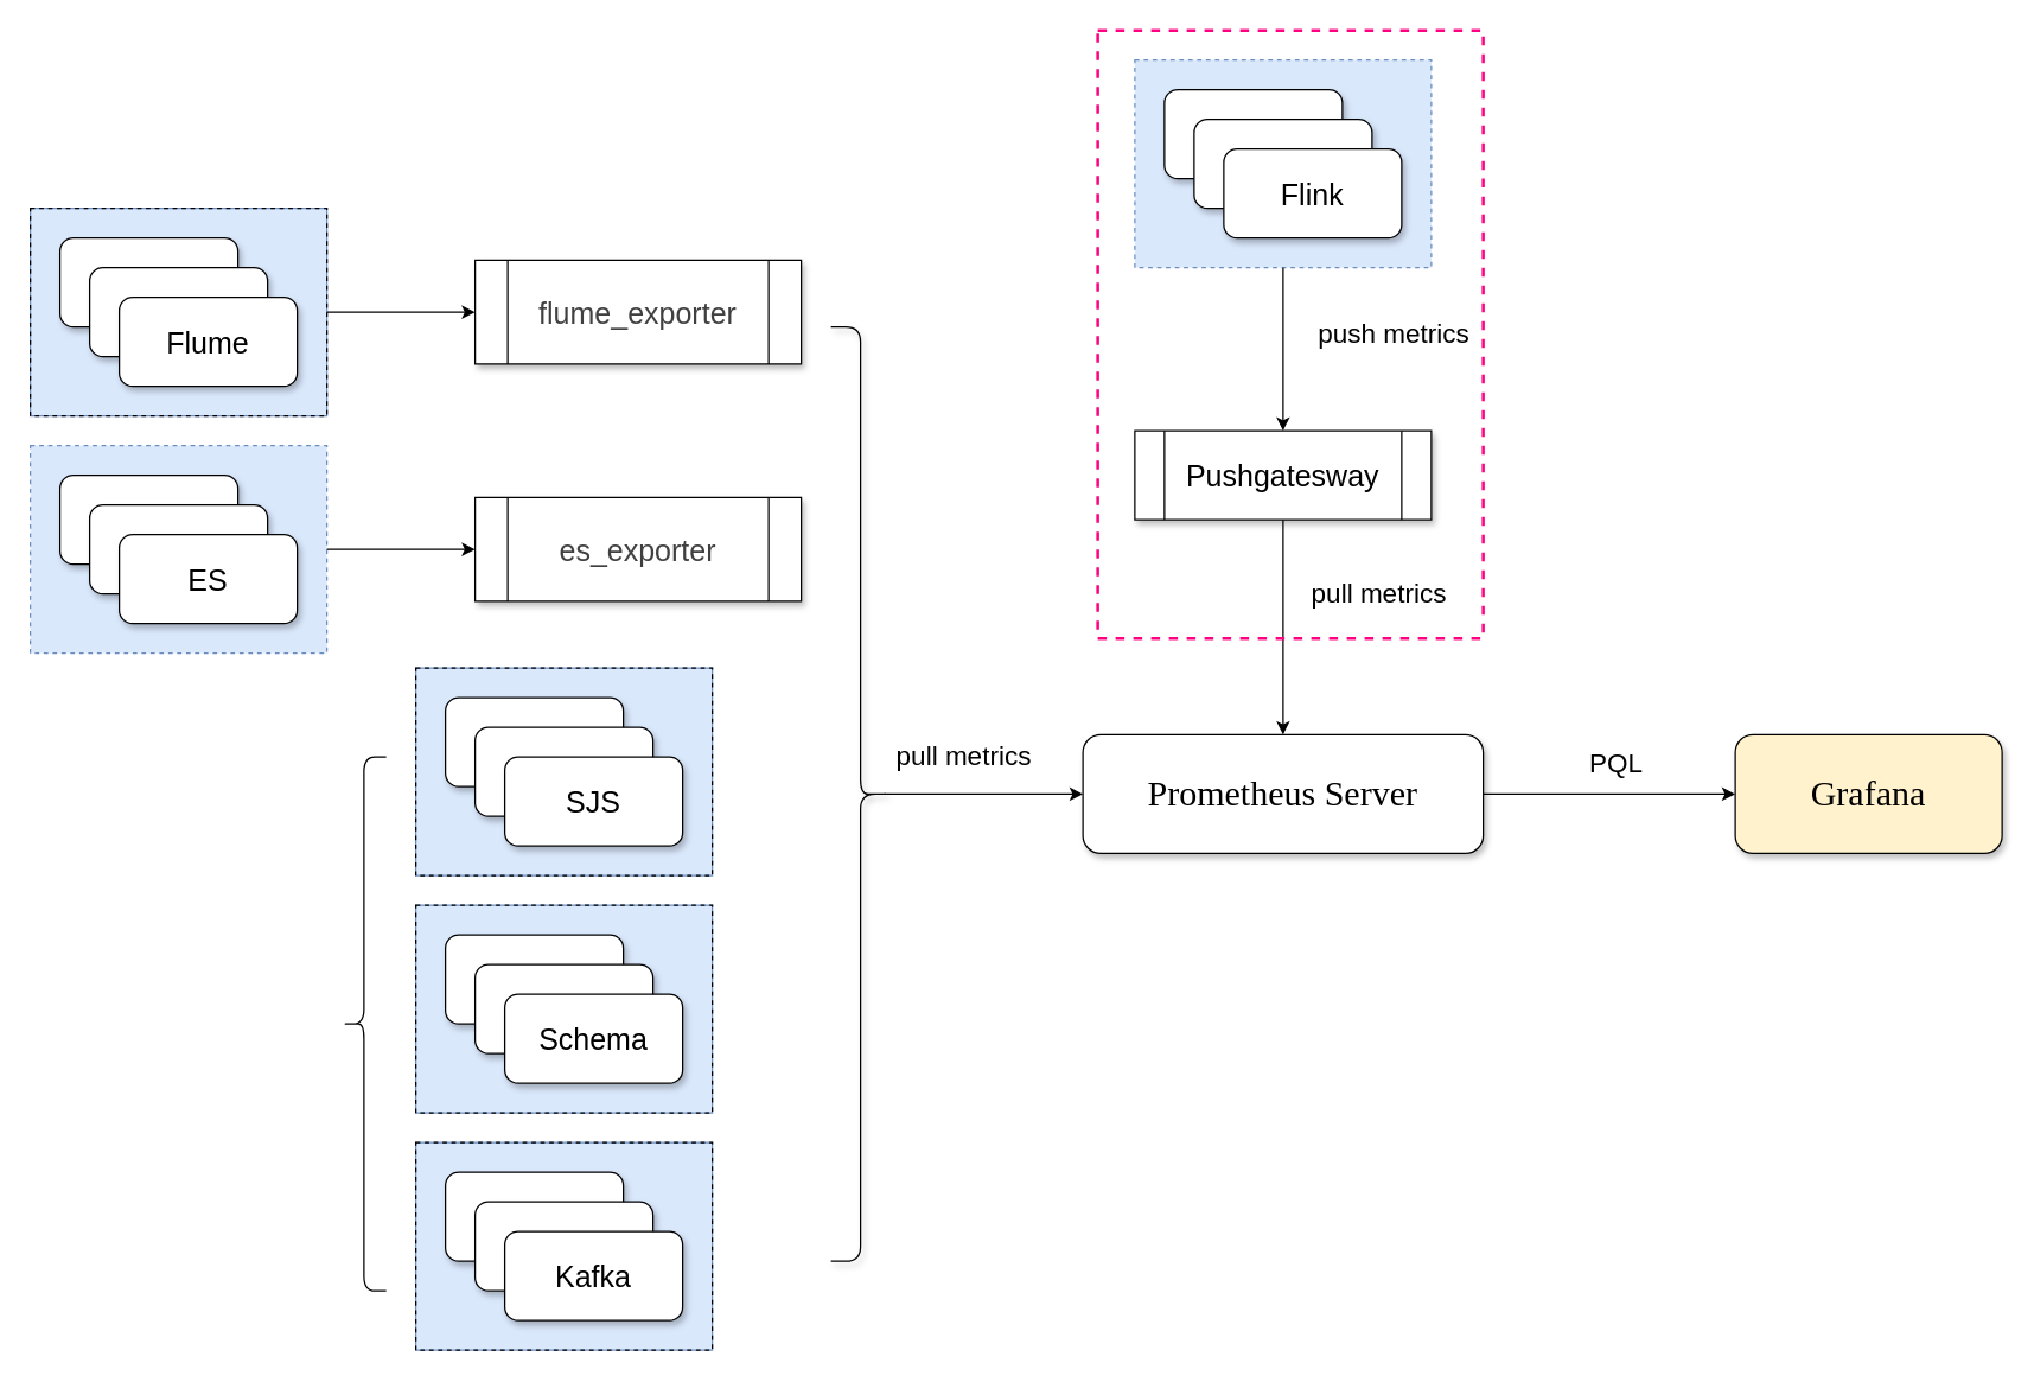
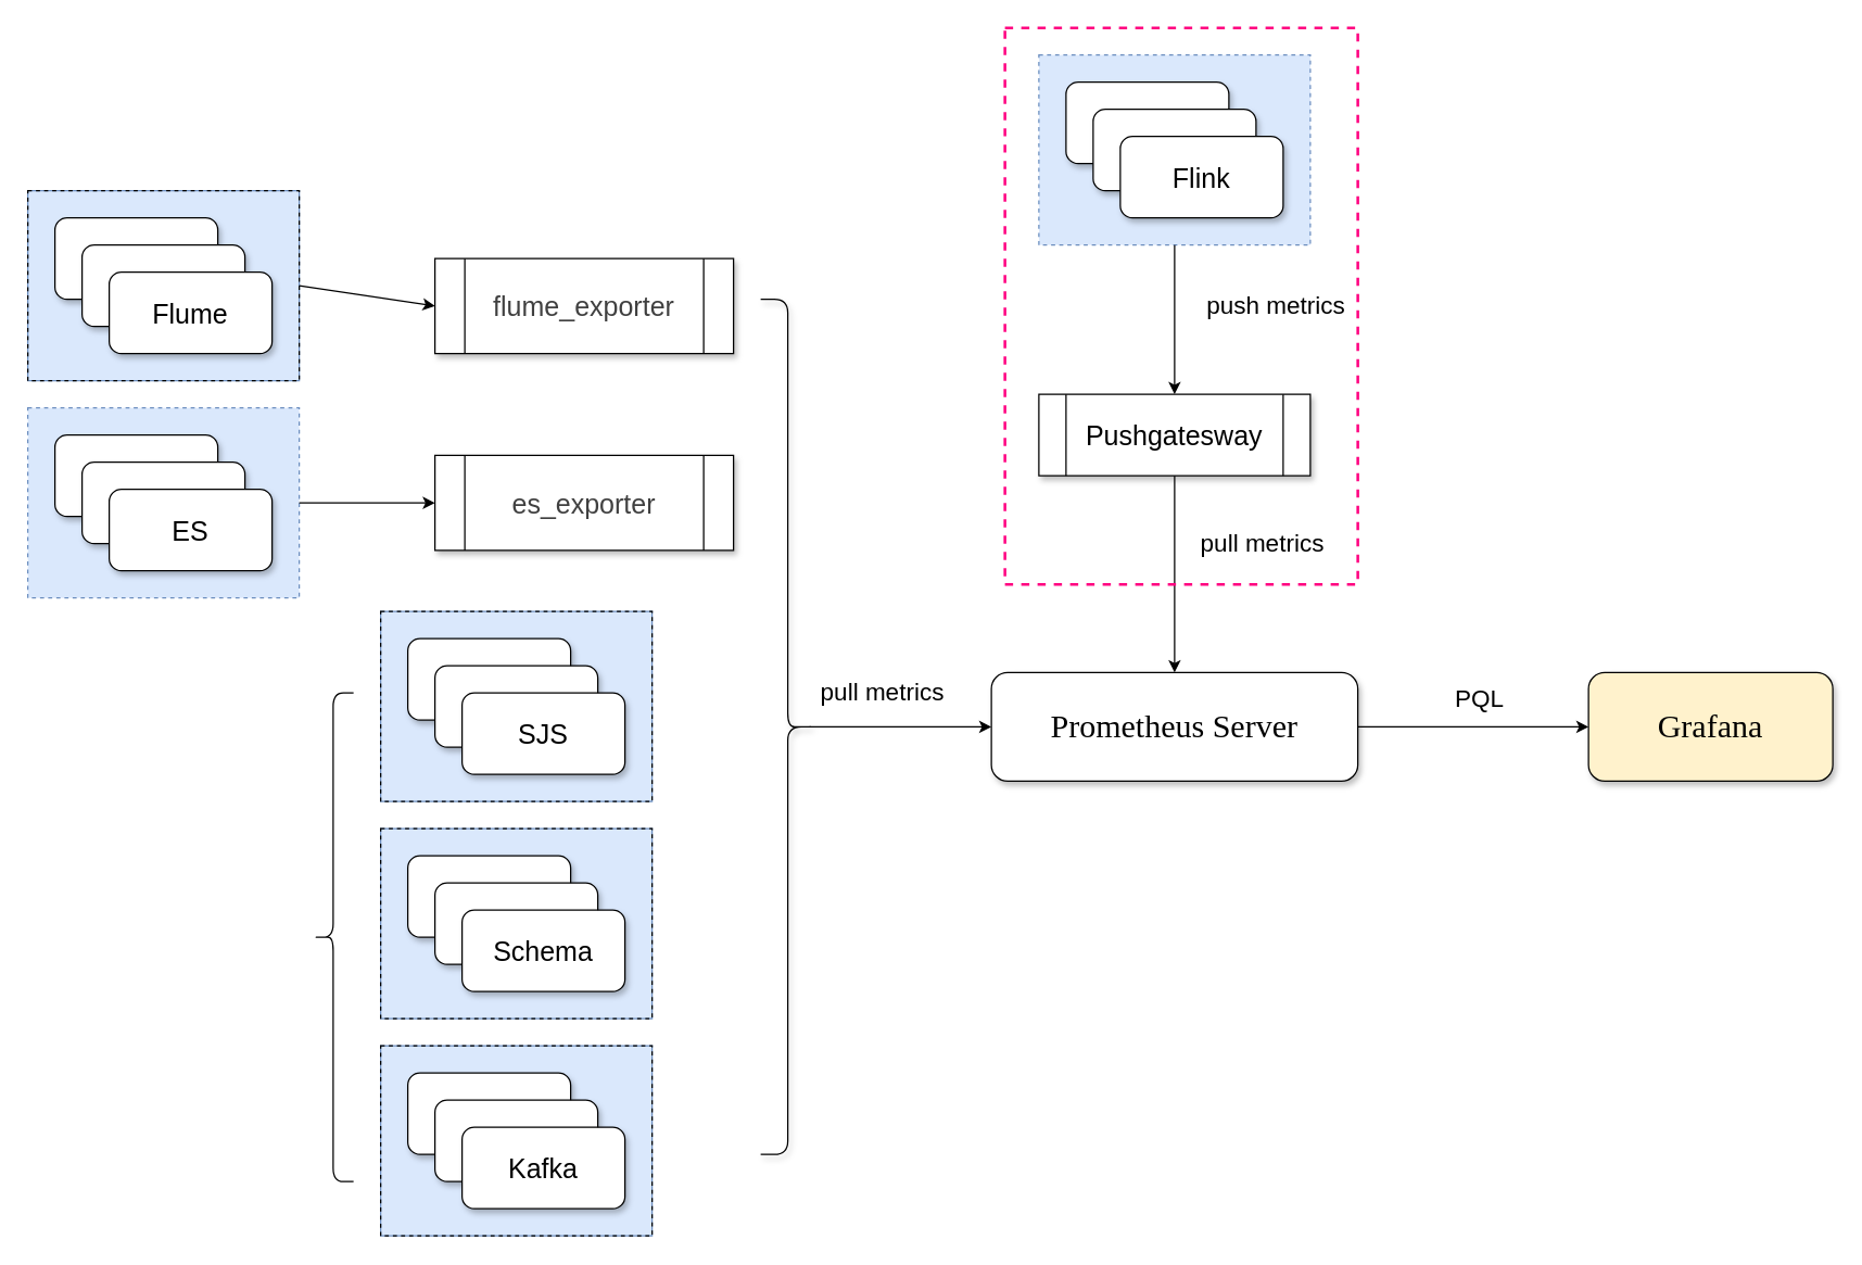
  <mxCell id="0" />
  <mxCell id="1" parent="0" />
  <mxCell id="2" value="" style="group;fillColor=#dae8fc;strokeColor=#6c8ebf;" parent="1" vertex="1" connectable="0"><mxGeometry x="280" y="770" width="200" height="140" as="geometry" /></mxCell>
  <mxCell id="3" value="" style="rounded=0;whiteSpace=wrap;html=1;fillColor=none;dashed=1;" parent="2" vertex="1"><mxGeometry width="200" height="140" as="geometry" /></mxCell>
  <mxCell id="4" value="&lt;font style=&quot;font-size: 20px&quot;&gt;Flume&lt;/font&gt;" style="rounded=1;whiteSpace=wrap;html=1;shadow=1;" parent="2" vertex="1"><mxGeometry x="20" y="20" width="120" height="60" as="geometry" /></mxCell>
  <mxCell id="5" value="&lt;font style=&quot;font-size: 20px&quot;&gt;Flume&lt;/font&gt;" style="rounded=1;whiteSpace=wrap;html=1;shadow=1;" parent="2" vertex="1"><mxGeometry x="40" y="40" width="120" height="60" as="geometry" /></mxCell>
  <mxCell id="6" value="&lt;font style=&quot;font-size: 20px&quot;&gt;Kafka&lt;/font&gt;" style="rounded=1;whiteSpace=wrap;html=1;shadow=1;" parent="2" vertex="1"><mxGeometry x="60" y="60" width="120" height="60" as="geometry" /></mxCell>
  <mxCell id="7" value="" style="group;fillColor=#dae8fc;strokeColor=#6c8ebf;" parent="1" vertex="1" connectable="0"><mxGeometry x="280" y="610" width="200" height="140" as="geometry" /></mxCell>
  <mxCell id="8" value="" style="rounded=0;whiteSpace=wrap;html=1;fillColor=none;dashed=1;" parent="7" vertex="1"><mxGeometry width="200" height="140" as="geometry" /></mxCell>
  <mxCell id="9" value="&lt;font style=&quot;font-size: 20px&quot;&gt;Flume&lt;/font&gt;" style="rounded=1;whiteSpace=wrap;html=1;shadow=1;" parent="7" vertex="1"><mxGeometry x="20" y="20" width="120" height="60" as="geometry" /></mxCell>
  <mxCell id="10" value="&lt;font style=&quot;font-size: 20px&quot;&gt;Flume&lt;/font&gt;" style="rounded=1;whiteSpace=wrap;html=1;shadow=1;" parent="7" vertex="1"><mxGeometry x="40" y="40" width="120" height="60" as="geometry" /></mxCell>
  <mxCell id="11" value="&lt;span style=&quot;font-size: 20px&quot;&gt;Schema&lt;/span&gt;" style="rounded=1;whiteSpace=wrap;html=1;shadow=1;" parent="7" vertex="1"><mxGeometry x="60" y="60" width="120" height="60" as="geometry" /></mxCell>
  <mxCell id="12" value="" style="group;fillColor=#dae8fc;strokeColor=#6c8ebf;" parent="1" vertex="1" connectable="0"><mxGeometry x="280" y="450" width="200" height="140" as="geometry" /></mxCell>
  <mxCell id="13" value="" style="rounded=0;whiteSpace=wrap;html=1;fillColor=none;dashed=1;" parent="12" vertex="1"><mxGeometry width="200" height="140" as="geometry" /></mxCell>
  <mxCell id="14" value="&lt;font style=&quot;font-size: 20px&quot;&gt;Flume&lt;/font&gt;" style="rounded=1;whiteSpace=wrap;html=1;shadow=1;" parent="12" vertex="1"><mxGeometry x="20" y="20" width="120" height="60" as="geometry" /></mxCell>
  <mxCell id="15" value="&lt;font style=&quot;font-size: 20px&quot;&gt;Flume&lt;/font&gt;" style="rounded=1;whiteSpace=wrap;html=1;shadow=1;" parent="12" vertex="1"><mxGeometry x="40" y="40" width="120" height="60" as="geometry" /></mxCell>
  <mxCell id="16" value="&lt;span style=&quot;font-size: 20px&quot;&gt;SJS&lt;/span&gt;" style="rounded=1;whiteSpace=wrap;html=1;shadow=1;" parent="12" vertex="1"><mxGeometry x="60" y="60" width="120" height="60" as="geometry" /></mxCell>
  <mxCell id="17" value="" style="group" parent="1" vertex="1" connectable="0"><mxGeometry x="20" y="300" width="200" height="140" as="geometry" /></mxCell>
  <mxCell id="18" value="" style="rounded=0;whiteSpace=wrap;html=1;fillColor=#dae8fc;dashed=1;strokeColor=#6c8ebf;" parent="17" vertex="1"><mxGeometry width="200" height="140" as="geometry" /></mxCell>
  <mxCell id="19" value="&lt;font style=&quot;font-size: 20px&quot;&gt;Flume&lt;/font&gt;" style="rounded=1;whiteSpace=wrap;html=1;shadow=1;" parent="17" vertex="1"><mxGeometry x="20" y="20" width="120" height="60" as="geometry" /></mxCell>
  <mxCell id="20" value="&lt;font style=&quot;font-size: 20px&quot;&gt;Flume&lt;/font&gt;" style="rounded=1;whiteSpace=wrap;html=1;shadow=1;" parent="17" vertex="1"><mxGeometry x="40" y="40" width="120" height="60" as="geometry" /></mxCell>
  <mxCell id="21" value="&lt;span style=&quot;font-size: 20px&quot;&gt;ES&lt;/span&gt;" style="rounded=1;whiteSpace=wrap;html=1;shadow=1;" parent="17" vertex="1"><mxGeometry x="60" y="60" width="120" height="60" as="geometry" /></mxCell>
  <mxCell id="22" value="" style="group;fillColor=#dae8fc;strokeColor=#6c8ebf;" parent="1" vertex="1" connectable="0"><mxGeometry x="20" y="140" width="200" height="140" as="geometry" /></mxCell>
  <mxCell id="23" value="" style="rounded=0;whiteSpace=wrap;html=1;fillColor=none;dashed=1;" parent="22" vertex="1"><mxGeometry width="200" height="140" as="geometry" /></mxCell>
  <mxCell id="24" value="&lt;font style=&quot;font-size: 20px&quot;&gt;Flume&lt;/font&gt;" style="rounded=1;whiteSpace=wrap;html=1;shadow=1;" parent="22" vertex="1"><mxGeometry x="20" y="20" width="120" height="60" as="geometry" /></mxCell>
  <mxCell id="25" value="&lt;font style=&quot;font-size: 20px&quot;&gt;Flume&lt;/font&gt;" style="rounded=1;whiteSpace=wrap;html=1;shadow=1;" parent="22" vertex="1"><mxGeometry x="40" y="40" width="120" height="60" as="geometry" /></mxCell>
  <mxCell id="26" value="&lt;font style=&quot;font-size: 20px&quot;&gt;Flume&lt;/font&gt;" style="rounded=1;whiteSpace=wrap;html=1;shadow=1;" parent="22" vertex="1"><mxGeometry x="60" y="60" width="120" height="60" as="geometry" /></mxCell>
  <mxCell id="27" value="" style="shape=curlyBracket;whiteSpace=wrap;html=1;rounded=1;fillColor=none;" parent="1" vertex="1"><mxGeometry x="230" y="510" width="30" height="360" as="geometry" /></mxCell>
- <mxCell id="28" value="&lt;span style=&quot;color: rgb(64 , 64 , 64) ; font-family: , &amp;#34;blinkmacsystemfont&amp;#34; , &amp;#34;apple color emoji&amp;#34; , &amp;#34;segoe ui emoji&amp;#34; , &amp;#34;segoe ui symbol&amp;#34; , &amp;#34;segoe ui&amp;#34; , &amp;#34;pingfang sc&amp;#34; , &amp;#34;hiragino sans gb&amp;#34; , &amp;#34;microsoft yahei&amp;#34; , &amp;#34;helvetica neue&amp;#34; , &amp;#34;helvetica&amp;#34; , &amp;#34;arial&amp;#34; , sans-serif ; background-color: rgb(255 , 255 , 255)&quot;&gt;&lt;font style=&quot;font-size: 20px&quot;&gt;flume_exporter&lt;/font&gt;&lt;/span&gt;" style="shape=process;whiteSpace=wrap;html=1;backgroundOutline=1;fillColor=#ffffff;shadow=1;" parent="1" vertex="1"><mxGeometry x="320" y="175" width="220" height="70" as="geometry" /></mxCell>
+ <mxCell id="28" value="&lt;span style=&quot;color: rgb(64 , 64 , 64) ; font-family: , &amp;#34;blinkmacsystemfont&amp;#34; , &amp;#34;apple color emoji&amp;#34; , &amp;#34;segoe ui emoji&amp;#34; , &amp;#34;segoe ui symbol&amp;#34; , &amp;#34;segoe ui&amp;#34; , &amp;#34;pingfang sc&amp;#34; , &amp;#34;hiragino sans gb&amp;#34; , &amp;#34;microsoft yahei&amp;#34; , &amp;#34;helvetica neue&amp;#34; , &amp;#34;helvetica&amp;#34; , &amp;#34;arial&amp;#34; , sans-serif ; background-color: rgb(255 , 255 , 255)&quot;&gt;&lt;font style=&quot;font-size: 20px&quot;&gt;flume_exporter&lt;/font&gt;&lt;/span&gt;" style="shape=process;whiteSpace=wrap;html=1;backgroundOutline=1;fillColor=#ffffff;shadow=1;" parent="1" vertex="1"><mxGeometry x="320" y="190" width="220" height="70" as="geometry" /></mxCell>
  <mxCell id="29" value="&lt;span style=&quot;color: rgb(64 , 64 , 64) ; font-family: , &amp;#34;blinkmacsystemfont&amp;#34; , &amp;#34;apple color emoji&amp;#34; , &amp;#34;segoe ui emoji&amp;#34; , &amp;#34;segoe ui symbol&amp;#34; , &amp;#34;segoe ui&amp;#34; , &amp;#34;pingfang sc&amp;#34; , &amp;#34;hiragino sans gb&amp;#34; , &amp;#34;microsoft yahei&amp;#34; , &amp;#34;helvetica neue&amp;#34; , &amp;#34;helvetica&amp;#34; , &amp;#34;arial&amp;#34; , sans-serif ; background-color: rgb(255 , 255 , 255)&quot;&gt;&lt;font style=&quot;font-size: 20px&quot;&gt;es_exporter&lt;/font&gt;&lt;/span&gt;" style="shape=process;whiteSpace=wrap;html=1;backgroundOutline=1;fillColor=#ffffff;shadow=1;" parent="1" vertex="1"><mxGeometry x="320" y="335" width="220" height="70" as="geometry" /></mxCell>
  <mxCell id="30" value="" style="endArrow=classic;html=1;exitX=1;exitY=0.5;exitDx=0;exitDy=0;entryX=0;entryY=0.5;entryDx=0;entryDy=0;" parent="1" source="23" target="28" edge="1"><mxGeometry width="50" height="50" relative="1" as="geometry"><mxPoint x="430" y="580" as="sourcePoint" /><mxPoint x="480" y="530" as="targetPoint" /></mxGeometry></mxCell>
  <mxCell id="31" value="" style="endArrow=classic;html=1;exitX=1;exitY=0.5;exitDx=0;exitDy=0;entryX=0;entryY=0.5;entryDx=0;entryDy=0;" parent="1" source="18" target="29" edge="1"><mxGeometry width="50" height="50" relative="1" as="geometry"><mxPoint x="450" y="640" as="sourcePoint" /><mxPoint x="500" y="590" as="targetPoint" /></mxGeometry></mxCell>
  <mxCell id="32" value="&lt;span style=&quot;font-size: 18pt ; font-family: &amp;#34;calibri&amp;#34;&quot;&gt;Prometheus Server&lt;/span&gt;" style="rounded=1;whiteSpace=wrap;html=1;fillColor=#ffffff;shadow=1;" parent="1" vertex="1"><mxGeometry x="730" y="495" width="270" height="80" as="geometry" /></mxCell>
  <mxCell id="33" value="" style="shape=curlyBracket;whiteSpace=wrap;html=1;rounded=1;shadow=1;fillColor=#ffffff;rotation=-180;" parent="1" vertex="1"><mxGeometry x="560" y="220" width="40" height="630" as="geometry" /></mxCell>
  <mxCell id="34" value="" style="endArrow=classic;html=1;exitX=0.1;exitY=0.5;exitDx=0;exitDy=0;exitPerimeter=0;entryX=0;entryY=0.5;entryDx=0;entryDy=0;" parent="1" source="33" target="32" edge="1"><mxGeometry width="50" height="50" relative="1" as="geometry"><mxPoint x="680" y="710" as="sourcePoint" /><mxPoint x="730" y="660" as="targetPoint" /></mxGeometry></mxCell>
  <mxCell id="35" value="&lt;font style=&quot;font-size: 18px&quot;&gt;pull metrics&lt;/font&gt;" style="text;html=1;strokeColor=none;fillColor=none;align=center;verticalAlign=middle;whiteSpace=wrap;rounded=0;shadow=1;" parent="1" vertex="1"><mxGeometry x="600" y="490" width="100" height="40" as="geometry" /></mxCell>
  <mxCell id="36" value="&lt;span style=&quot;font-size: 18pt ; font-family: &amp;#34;calibri&amp;#34;&quot;&gt;G&lt;/span&gt;&lt;span style=&quot;font-size: 18pt ; font-family: &amp;#34;calibri&amp;#34;&quot;&gt;rafana&lt;/span&gt;" style="rounded=1;whiteSpace=wrap;html=1;fillColor=#fff2cc;shadow=1;" parent="1" vertex="1"><mxGeometry x="1170" y="495" width="180" height="80" as="geometry" /></mxCell>
  <mxCell id="37" value="" style="endArrow=classic;html=1;exitX=1;exitY=0.5;exitDx=0;exitDy=0;" parent="1" source="32" target="36" edge="1"><mxGeometry width="50" height="50" relative="1" as="geometry"><mxPoint x="1020" y="680" as="sourcePoint" /><mxPoint x="1070" y="630" as="targetPoint" /></mxGeometry></mxCell>
  <mxCell id="38" value="&lt;font style=&quot;font-size: 18px&quot;&gt;PQL&lt;/font&gt;" style="text;html=1;strokeColor=none;fillColor=none;align=center;verticalAlign=middle;whiteSpace=wrap;rounded=0;shadow=1;" parent="1" vertex="1"><mxGeometry x="1040" y="495" width="100" height="40" as="geometry" /></mxCell>
  <mxCell id="39" value="" style="group" parent="1" vertex="1" connectable="0"><mxGeometry x="765" y="40" width="200" height="140" as="geometry" /></mxCell>
  <mxCell id="40" value="" style="group" parent="39" vertex="1" connectable="0"><mxGeometry width="200" height="140" as="geometry" /></mxCell>
  <mxCell id="41" value="" style="rounded=0;whiteSpace=wrap;html=1;fillColor=#dae8fc;dashed=1;strokeColor=#6c8ebf;" parent="40" vertex="1"><mxGeometry width="200" height="140" as="geometry" /></mxCell>
  <mxCell id="42" value="&lt;font style=&quot;font-size: 20px&quot;&gt;Flume&lt;/font&gt;" style="rounded=1;whiteSpace=wrap;html=1;shadow=1;" parent="40" vertex="1"><mxGeometry x="20" y="20" width="120" height="60" as="geometry" /></mxCell>
  <mxCell id="43" value="&lt;font style=&quot;font-size: 20px&quot;&gt;Flume&lt;/font&gt;" style="rounded=1;whiteSpace=wrap;html=1;shadow=1;" parent="40" vertex="1"><mxGeometry x="40" y="40" width="120" height="60" as="geometry" /></mxCell>
  <mxCell id="44" value="&lt;span style=&quot;font-size: 20px&quot;&gt;Flink&lt;/span&gt;" style="rounded=1;whiteSpace=wrap;html=1;shadow=1;" parent="40" vertex="1"><mxGeometry x="60" y="60" width="120" height="60" as="geometry" /></mxCell>
  <mxCell id="45" value="&lt;font style=&quot;font-size: 20px&quot;&gt;Pushgatesway&lt;/font&gt;" style="shape=process;whiteSpace=wrap;html=1;backgroundOutline=1;shadow=1;fillColor=#ffffff;" parent="1" vertex="1"><mxGeometry x="765" y="290" width="200" height="60" as="geometry" /></mxCell>
  <mxCell id="46" value="" style="endArrow=classic;html=1;exitX=0.5;exitY=1;exitDx=0;exitDy=0;" parent="1" source="41" target="45" edge="1"><mxGeometry width="50" height="50" relative="1" as="geometry"><mxPoint x="990" y="270" as="sourcePoint" /><mxPoint x="1040" y="220" as="targetPoint" /></mxGeometry></mxCell>
  <mxCell id="47" value="" style="endArrow=classic;html=1;exitX=0.5;exitY=1;exitDx=0;exitDy=0;entryX=0.5;entryY=0;entryDx=0;entryDy=0;" parent="1" source="45" target="32" edge="1"><mxGeometry width="50" height="50" relative="1" as="geometry"><mxPoint x="1140" y="460" as="sourcePoint" /><mxPoint x="1190" y="410" as="targetPoint" /></mxGeometry></mxCell>
  <mxCell id="48" value="&lt;font style=&quot;font-size: 18px&quot;&gt;pull metrics&lt;/font&gt;" style="text;html=1;strokeColor=none;fillColor=none;align=center;verticalAlign=middle;whiteSpace=wrap;rounded=0;shadow=1;" parent="1" vertex="1"><mxGeometry x="880" y="380" width="100" height="40" as="geometry" /></mxCell>
  <mxCell id="49" value="&lt;font style=&quot;font-size: 18px&quot;&gt;push metrics&lt;/font&gt;" style="text;html=1;strokeColor=none;fillColor=none;align=center;verticalAlign=middle;whiteSpace=wrap;rounded=0;shadow=1;" parent="1" vertex="1"><mxGeometry x="880" y="205" width="120" height="40" as="geometry" /></mxCell>
  <mxCell id="50" value="" style="rounded=0;whiteSpace=wrap;html=1;shadow=0;fillColor=none;dashed=1;strokeWidth=2;strokeColor=#FF0080;" parent="1" vertex="1"><mxGeometry x="740" y="20" width="260" height="410" as="geometry" /></mxCell>
